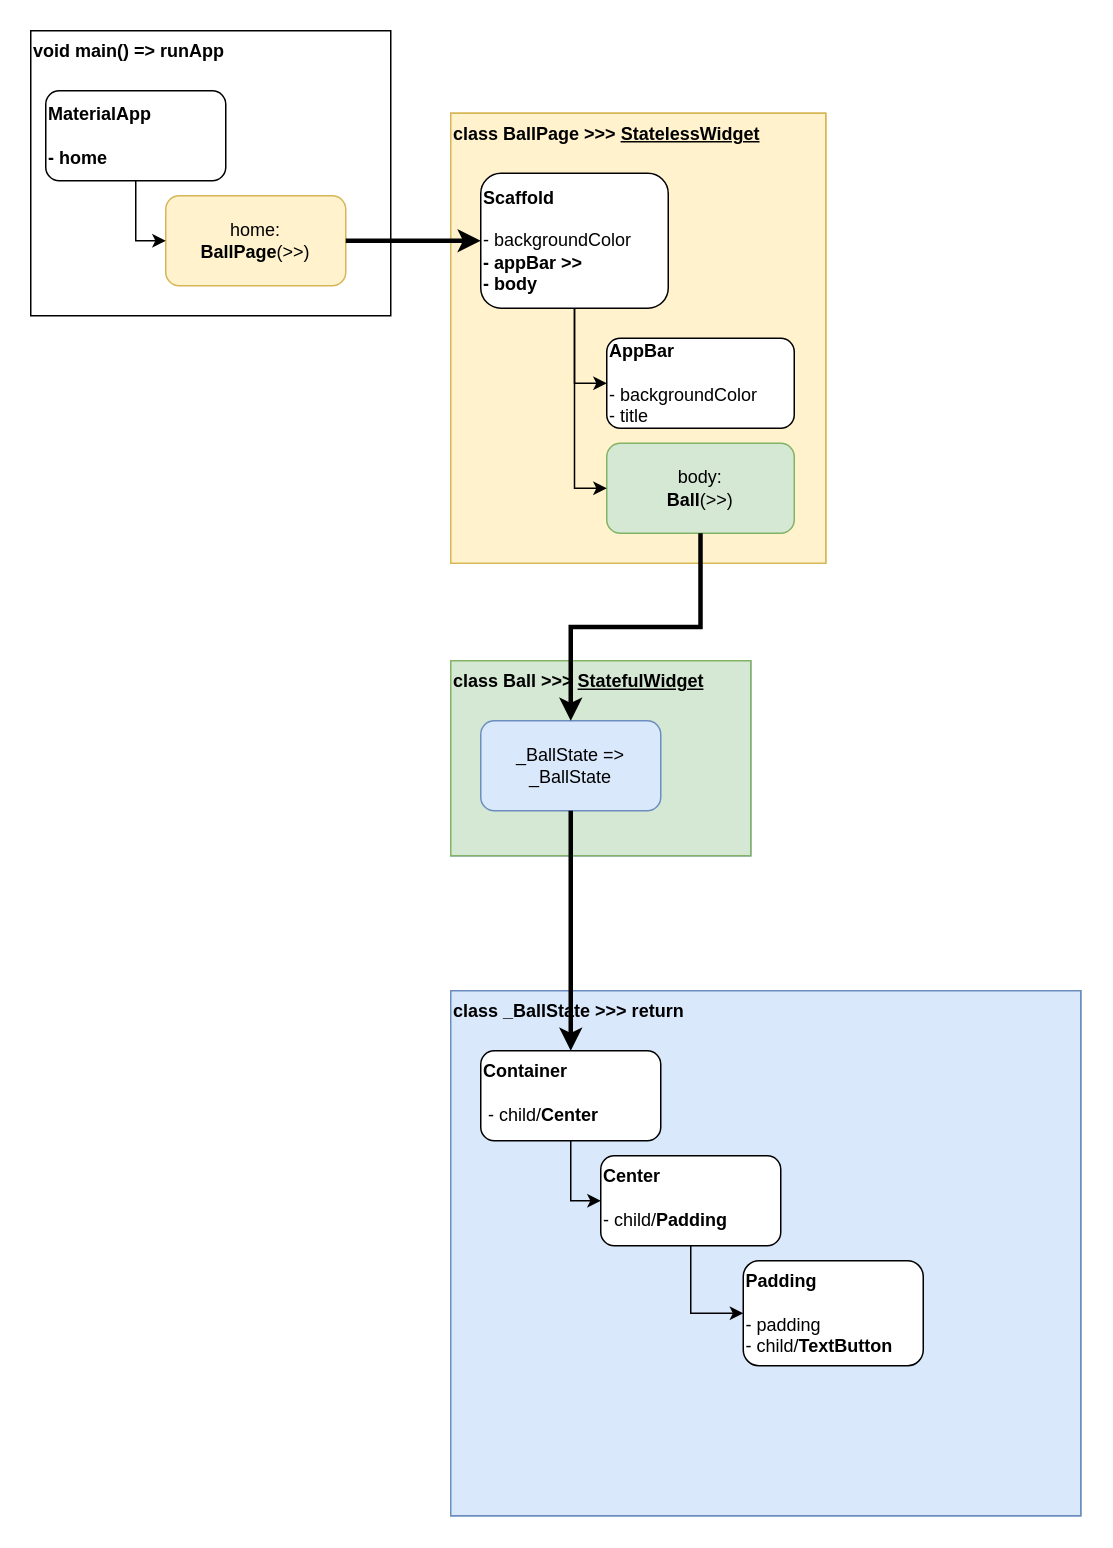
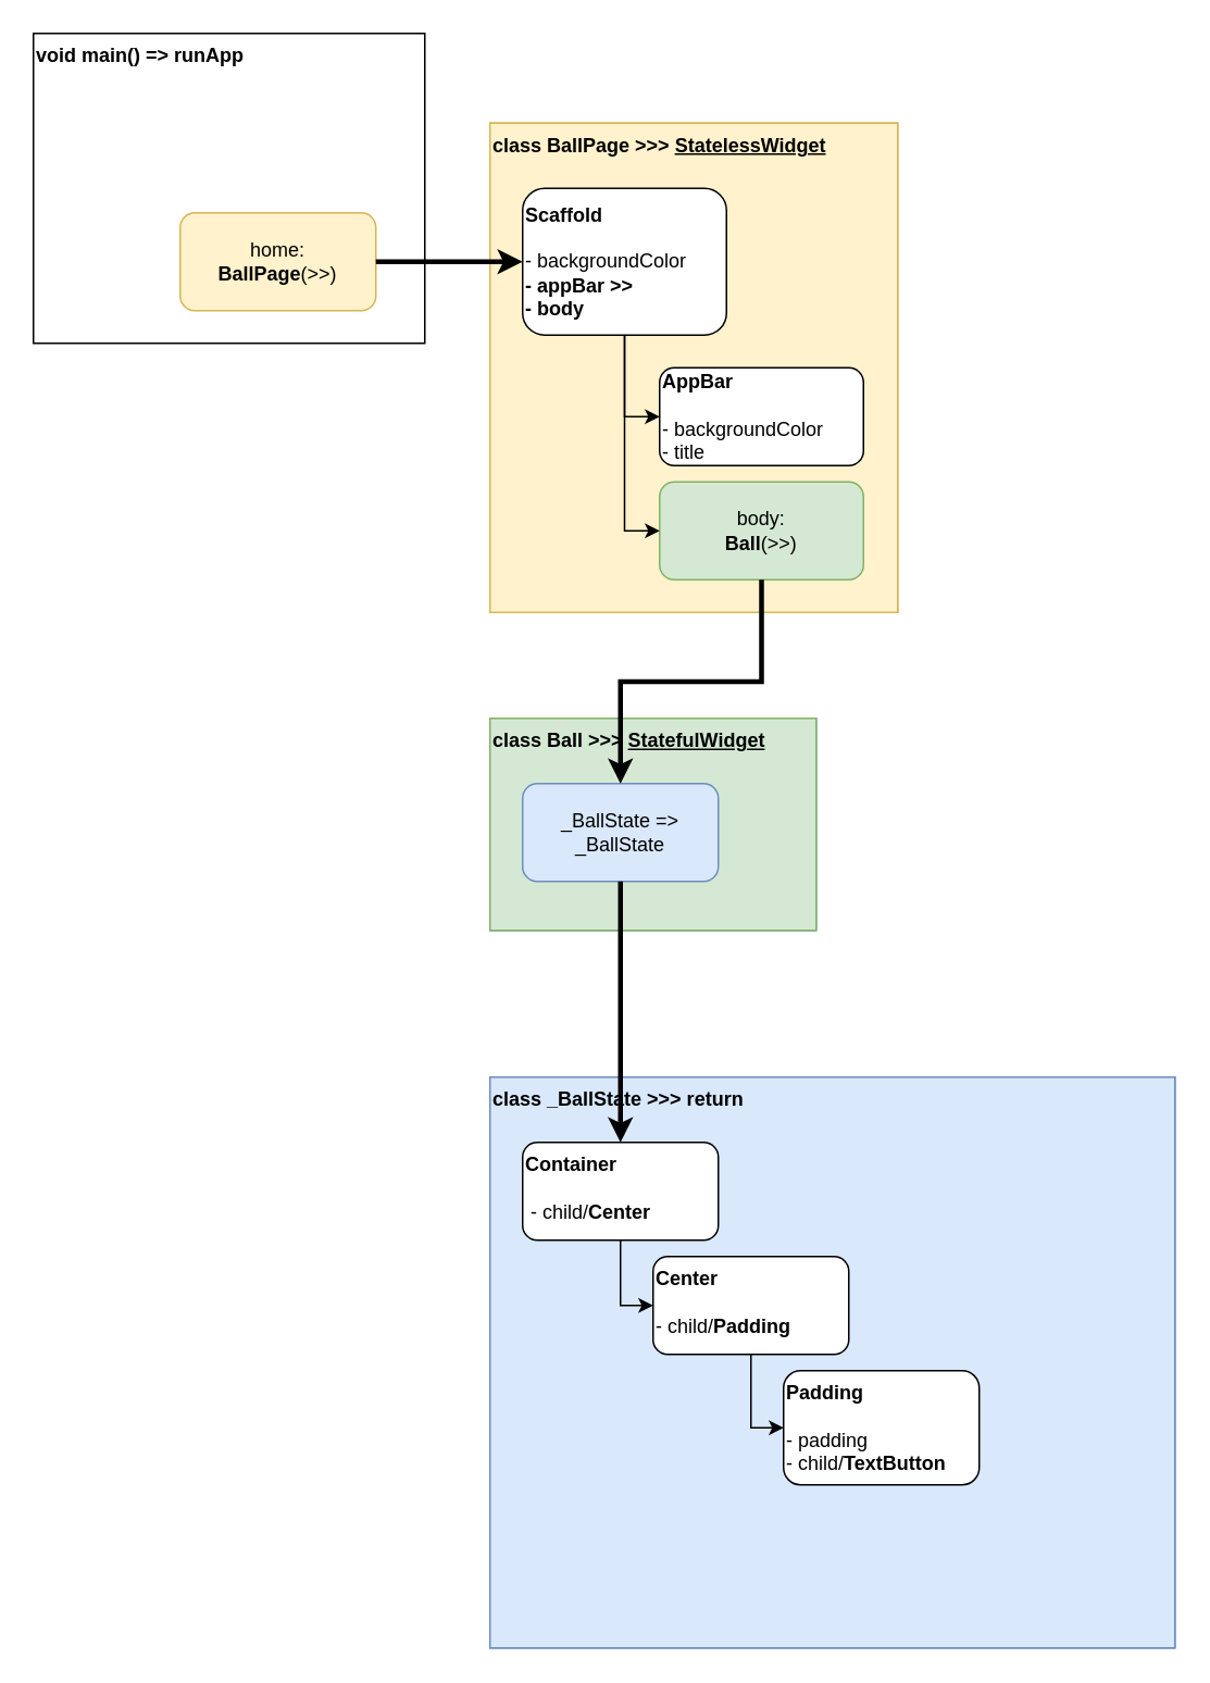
  <mxCell id="0" />
  <mxCell id="1" parent="0" />
  <mxCell id="2" value="" style="group" vertex="1" connectable="0" parent="1"><mxGeometry x="280" y="420" width="240" height="170" as="geometry" /></mxCell>
  <mxCell id="3" value="" style="group;fillColor=#dae8fc;strokeColor=#6c8ebf;" vertex="1" connectable="0" parent="2"><mxGeometry x="20" y="20" width="200" height="130" as="geometry" /></mxCell>
  <mxCell id="4" value="&lt;b&gt;class Ball &amp;gt;&amp;gt;&amp;gt; &lt;u&gt;StatefulWidget&lt;/u&gt;&lt;/b&gt;" style="rounded=0;whiteSpace=wrap;html=1;align=left;verticalAlign=top;fillColor=#d5e8d4;strokeColor=#82b366;" vertex="1" parent="3"><mxGeometry width="200" height="130" as="geometry" /></mxCell>
  <mxCell id="5" value="&lt;div align=&quot;center&quot;&gt;_BallState =&amp;gt;&lt;br&gt;&lt;/div&gt;&lt;div align=&quot;center&quot;&gt;_BallState&lt;br&gt;&lt;/div&gt;" style="rounded=1;whiteSpace=wrap;html=1;align=center;fillColor=#dae8fc;strokeColor=#6c8ebf;" vertex="1" parent="3"><mxGeometry x="20" y="40" width="120" height="60" as="geometry" /></mxCell>
  <mxCell id="6" value="" style="group;strokeColor=#6c8ebf;fillColor=#DAE8FC;" vertex="1" connectable="0" parent="1"><mxGeometry x="300" y="660" width="420" height="350" as="geometry" /></mxCell>
  <mxCell id="7" value="&lt;b&gt;class _BallState &amp;gt;&amp;gt;&amp;gt; return&lt;/b&gt;" style="rounded=0;whiteSpace=wrap;html=1;align=left;verticalAlign=top;fillColor=#dae8fc;strokeColor=#6c8ebf;" vertex="1" parent="6"><mxGeometry width="420" height="350" as="geometry" /></mxCell>
  <mxCell id="8" value="&lt;div&gt;&lt;b&gt;Container&lt;/b&gt;&lt;/div&gt;&lt;div&gt;&lt;br&gt;&lt;/div&gt;&amp;nbsp;- child/&lt;b&gt;Center&lt;/b&gt;" style="rounded=1;whiteSpace=wrap;html=1;align=left;verticalAlign=top;" vertex="1" parent="6"><mxGeometry x="20" y="40" width="120" height="60" as="geometry" /></mxCell>
  <mxCell id="9" value="&lt;div align=&quot;left&quot;&gt;&lt;b&gt;Center&lt;/b&gt;&lt;/div&gt;&lt;div&gt;&lt;br&gt;&lt;/div&gt;&lt;div&gt;- child/&lt;b&gt;Padding&lt;/b&gt;&lt;br&gt;&lt;/div&gt;" style="rounded=1;whiteSpace=wrap;html=1;align=left;verticalAlign=top;" vertex="1" parent="6"><mxGeometry x="100" y="110" width="120" height="60" as="geometry" /></mxCell>
  <mxCell id="10" style="edgeStyle=orthogonalEdgeStyle;rounded=0;orthogonalLoop=1;jettySize=auto;html=1;entryX=0;entryY=0.5;entryDx=0;entryDy=0;" edge="1" parent="6" source="8" target="9"><mxGeometry relative="1" as="geometry" /></mxCell>
- <mxCell id="11" value="&lt;div&gt;&lt;b&gt;Padding&lt;/b&gt;&lt;/div&gt;&lt;div&gt;&lt;br&gt;&lt;/div&gt;&lt;div&gt;- padding&lt;/div&gt;&lt;div&gt;- child/&lt;b&gt;TextButton&lt;/b&gt;&lt;br&gt;&lt;/div&gt;" style="rounded=1;whiteSpace=wrap;html=1;align=left;verticalAlign=top;" vertex="1" parent="6"><mxGeometry x="195" y="180" width="120" height="70" as="geometry" /></mxCell>
+ <mxCell id="11" value="&lt;div&gt;&lt;b&gt;Padding&lt;/b&gt;&lt;/div&gt;&lt;div&gt;&lt;br&gt;&lt;/div&gt;&lt;div&gt;- padding&lt;/div&gt;&lt;div&gt;- child/&lt;b&gt;TextButton&lt;/b&gt;&lt;br&gt;&lt;/div&gt;" style="rounded=1;whiteSpace=wrap;html=1;align=left;verticalAlign=top;" vertex="1" parent="6"><mxGeometry x="180" y="180" width="120" height="70" as="geometry" /></mxCell>
  <mxCell id="12" style="edgeStyle=orthogonalEdgeStyle;rounded=0;orthogonalLoop=1;jettySize=auto;html=1;entryX=0;entryY=0.5;entryDx=0;entryDy=0;" edge="1" parent="6" source="9" target="11"><mxGeometry relative="1" as="geometry" /></mxCell>
  <mxCell id="13" value="" style="group" vertex="1" connectable="0" parent="1"><mxGeometry x="20" y="20" width="240" height="190" as="geometry" /></mxCell>
  <mxCell id="14" value="&lt;b&gt;void main() =&amp;gt; runApp&lt;/b&gt;" style="rounded=0;whiteSpace=wrap;html=1;align=left;verticalAlign=top;" vertex="1" parent="13"><mxGeometry width="240" height="190" as="geometry" /></mxCell>
- <mxCell id="15" value="&lt;div&gt;&lt;b&gt;MaterialApp&lt;/b&gt;&lt;/div&gt;&lt;div&gt;&lt;b&gt;&lt;br&gt;&lt;/b&gt;&lt;/div&gt;&lt;div&gt;&lt;b&gt;- home&lt;br&gt;&lt;/b&gt;&lt;/div&gt;" style="rounded=1;whiteSpace=wrap;html=1;align=left;" vertex="1" parent="13"><mxGeometry x="10" y="40" width="120" height="60" as="geometry" /></mxCell>
  <mxCell id="16" value="&lt;div&gt;home:&lt;br&gt;&lt;/div&gt;&lt;div&gt;&lt;b&gt;BallPage&lt;/b&gt;(&amp;gt;&amp;gt;)&lt;/div&gt;" style="rounded=1;whiteSpace=wrap;html=1;align=center;fillColor=#fff2cc;strokeColor=#d6b656;" vertex="1" parent="13"><mxGeometry x="90" y="110" width="120" height="60" as="geometry" /></mxCell>
- <mxCell id="17" style="edgeStyle=orthogonalEdgeStyle;rounded=0;orthogonalLoop=1;jettySize=auto;html=1;entryX=0;entryY=0.5;entryDx=0;entryDy=0;" edge="1" parent="13" source="15" target="16"><mxGeometry x="60" as="geometry" /></mxCell>
  <mxCell id="18" value="" style="group;fillColor=#fff2cc;strokeColor=#d6b656;" vertex="1" connectable="0" parent="1"><mxGeometry x="300" y="75" width="250" height="300" as="geometry" /></mxCell>
  <mxCell id="19" value="&lt;b&gt;class BallPage &amp;gt;&amp;gt;&amp;gt; &lt;u&gt;StatelessWidget&lt;/u&gt;&lt;/b&gt;" style="rounded=0;whiteSpace=wrap;html=1;align=left;verticalAlign=top;fillColor=#fff2cc;strokeColor=#d6b656;" vertex="1" parent="18"><mxGeometry width="250" height="300" as="geometry" /></mxCell>
  <mxCell id="20" value="&lt;div&gt;&lt;b&gt;Scaffold&lt;/b&gt;&lt;/div&gt;&lt;div&gt;&lt;b&gt;&lt;br&gt;&lt;/b&gt;&lt;/div&gt;&lt;div&gt;- backgroundColor&lt;/div&gt;&lt;div&gt;&lt;b&gt;- appBar &amp;gt;&amp;gt;&lt;br&gt;&lt;/b&gt;&lt;/div&gt;&lt;div&gt;&lt;b&gt;- body&lt;/b&gt;&lt;br&gt;&lt;/div&gt;" style="rounded=1;whiteSpace=wrap;html=1;align=left;" vertex="1" parent="18"><mxGeometry x="20" y="40" width="125" height="90" as="geometry" /></mxCell>
  <mxCell id="21" value="&lt;div&gt;&lt;b&gt;AppBar&lt;/b&gt;&lt;/div&gt;&lt;div&gt;&lt;br&gt;&lt;/div&gt;&lt;div&gt;- backgroundColor&lt;/div&gt;&lt;div&gt;- title&lt;/div&gt;" style="rounded=1;whiteSpace=wrap;html=1;align=left;" vertex="1" parent="18"><mxGeometry x="103.997" y="150" width="125.0" height="60" as="geometry" /></mxCell>
  <mxCell id="22" style="edgeStyle=orthogonalEdgeStyle;rounded=0;orthogonalLoop=1;jettySize=auto;html=1;entryX=0;entryY=0.5;entryDx=0;entryDy=0;" edge="1" parent="18" source="20" target="21"><mxGeometry y="100" as="geometry" /></mxCell>
  <mxCell id="23" value="&lt;div&gt;body:&lt;/div&gt;&lt;div&gt;&lt;b&gt;&lt;span&gt;Ball&lt;/span&gt;&lt;/b&gt;(&amp;gt;&amp;gt;)&lt;br&gt;&lt;/div&gt;" style="rounded=1;whiteSpace=wrap;html=1;fontStyle=0;align=center;fillColor=#d5e8d4;strokeColor=#82b366;" vertex="1" parent="18"><mxGeometry x="103.997" y="220" width="125.0" height="60" as="geometry" /></mxCell>
  <mxCell id="24" style="edgeStyle=orthogonalEdgeStyle;rounded=0;orthogonalLoop=1;jettySize=auto;html=1;entryX=0;entryY=0.5;entryDx=0;entryDy=0;" edge="1" parent="18" source="20" target="23"><mxGeometry y="100" as="geometry" /></mxCell>
  <mxCell id="25" style="edgeStyle=orthogonalEdgeStyle;rounded=0;orthogonalLoop=1;jettySize=auto;html=1;entryX=0;entryY=0.5;entryDx=0;entryDy=0;exitX=1;exitY=0.5;exitDx=0;exitDy=0;strokeWidth=3;" edge="1" parent="1" source="16" target="20"><mxGeometry relative="1" as="geometry" /></mxCell>
  <mxCell id="26" style="edgeStyle=orthogonalEdgeStyle;rounded=0;orthogonalLoop=1;jettySize=auto;html=1;exitX=0.5;exitY=1;exitDx=0;exitDy=0;strokeWidth=3;jumpStyle=arc;" edge="1" parent="1" source="5" target="8"><mxGeometry relative="1" as="geometry" /></mxCell>
  <mxCell id="27" style="edgeStyle=orthogonalEdgeStyle;rounded=0;orthogonalLoop=1;jettySize=auto;html=1;entryX=0.5;entryY=0;entryDx=0;entryDy=0;strokeWidth=3;exitX=0.5;exitY=1;exitDx=0;exitDy=0;" edge="1" parent="1" source="23" target="5"><mxGeometry relative="1" as="geometry"><mxPoint x="640" y="250" as="targetPoint" /></mxGeometry></mxCell>
